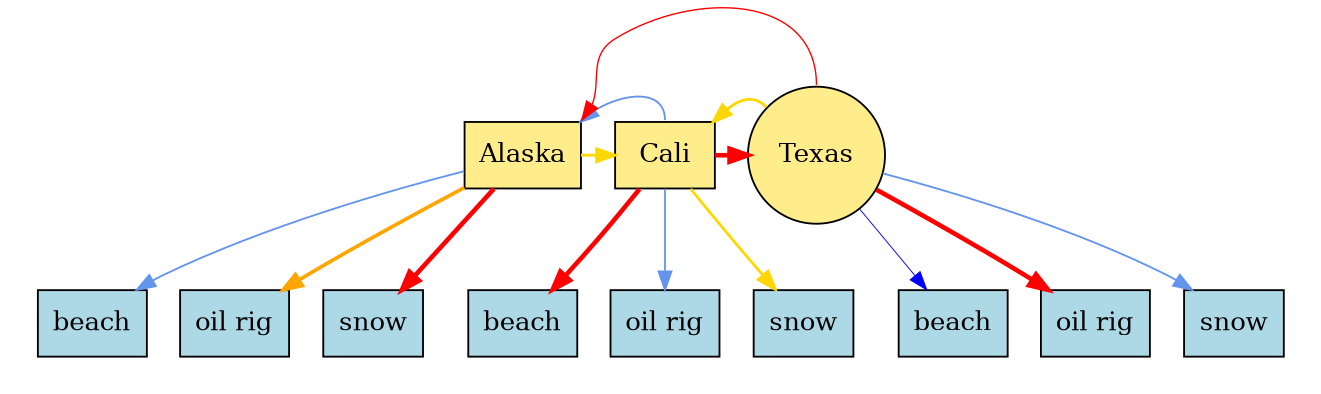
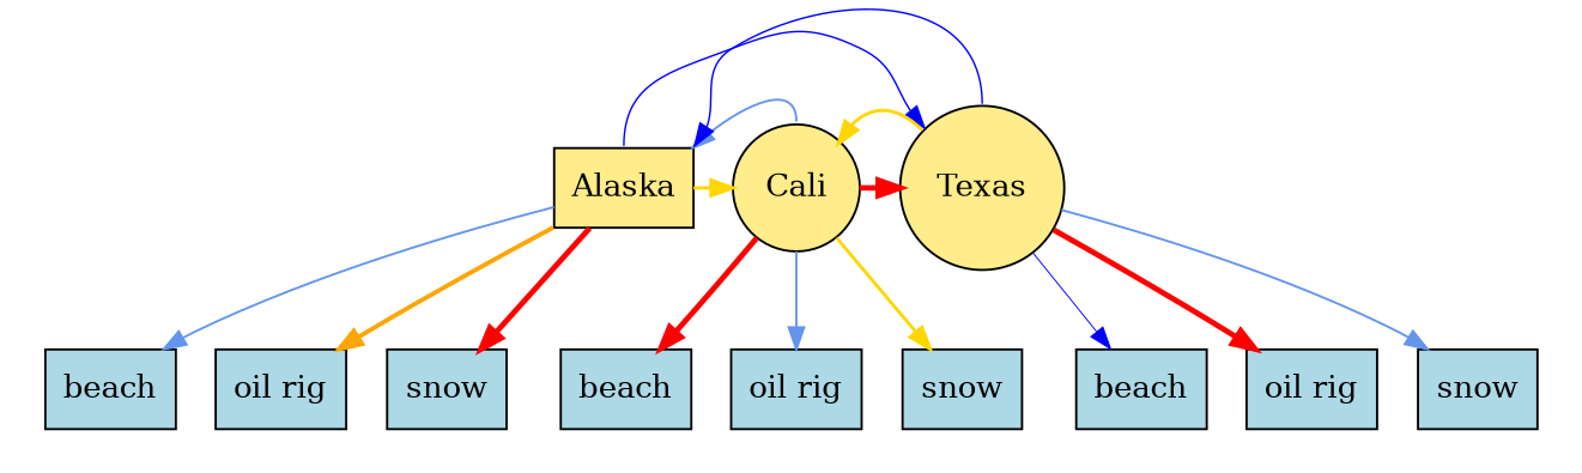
  digraph {
    rankdir=TB
    node [fillcolor=lightblue shape=box style=filled]
    edge [color=red penwidth=2.5]
    Alaska [fillcolor=lightgoldenrod1]
-   Cali [fillcolor=lightgoldenrod1]
+   Cali [fillcolor=lightgoldenrod1 shape=circle]
    Texas [fillcolor=lightgoldenrod1 shape=circle]
    n4 [label=snow]
    n5 [label="oil rig"]
    n6 [label=beach]
    n7 [label=snow]
    n8 [label="oil rig"]
    n9 [label=beach]
    n10 [label=snow]
    n11 [label="oil rig"]
    n12 [label=beach]
    subgraph cluster_1 {
      style=invis
      subgraph sub_2 {
        rank=same
        style=invis
        Alaska
        Cali
        Texas
      }
    }
    subgraph cluster_3 {
      style=invis
      n4
      n5
      n6
    }
    subgraph cluster_4 {
      style=invis
      n7
      n8
      n9
    }
    subgraph cluster_5 {
      style=invis
      n10
      n11
      n12
    }
    Alaska -> Cali [color=gold headport=w penwidth=1.5 tailport=e]
+   Alaska -> Texas [color=blue headport=nw penwidth=0.75 tailport=n]
    Alaska -> n4
    Alaska -> n5 [color=orange penwidth=2.0]
    Alaska -> n6 [color=cornflowerblue penwidth=1.0]
    Cali -> Alaska [color=cornflowerblue headport=ne penwidth=1.0 tailport=n]
    Cali -> Texas [headport=w tailport=e]
    Cali -> n7 [color=gold penwidth=1.5]
    Cali -> n8 [color=cornflowerblue penwidth=1.0]
    Cali -> n9
-   Texas -> Alaska [headport=ne penwidth=0.75 tailport=n]
+   Texas -> Alaska [color=blue headport=ne penwidth=0.75 tailport=n]
    Texas -> Cali [color=gold headport=ne penwidth=1.5 tailport=nw]
    Texas -> n10 [color=cornflowerblue penwidth=1.0]
    Texas -> n11
    Texas -> n12 [color=blue penwidth=0.5]
  }
